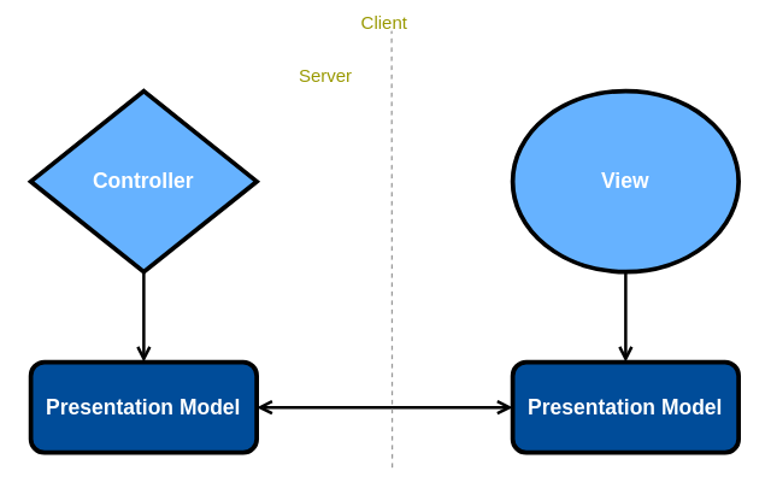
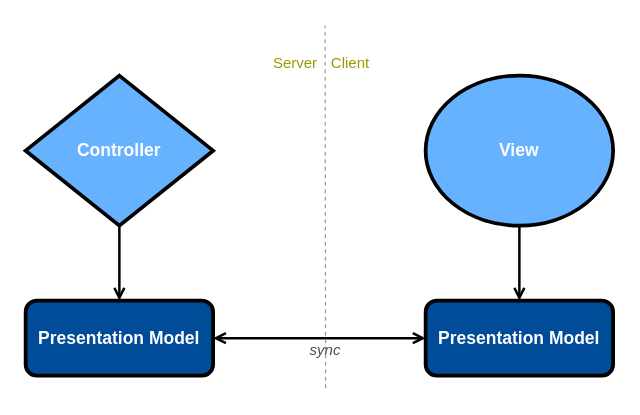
  <mxCell id="0" />
  <mxCell id="1" parent="0" />
  <mxCell id="2" value="&lt;font color=&quot;#ffffff&quot; size=&quot;1&quot;&gt;&lt;b style=&quot;font-size: 14px&quot;&gt;Controller&lt;/b&gt;&lt;/font&gt;" style="rhombus;whiteSpace=wrap;html=1;strokeWidth=3;fillColor=#66B2FF;" vertex="1" parent="1"><mxGeometry x="20" y="60" width="150" height="120" as="geometry" /></mxCell>
  <mxCell id="3" value="" style="endArrow=open;html=1;endFill=0;strokeWidth=2;entryX=0.5;entryY=0;entryDx=0;entryDy=0;exitX=0.5;exitY=1;exitDx=0;exitDy=0;" edge="1" parent="1" source="2" target="4"><mxGeometry width="50" height="50" relative="1" as="geometry"><mxPoint x="507" y="-40" as="sourcePoint" /><mxPoint x="378" y="20" as="targetPoint" /><Array as="points" /></mxGeometry></mxCell>
  <mxCell id="4" value="&lt;font color=&quot;#ffffff&quot;&gt;&lt;span style=&quot;font-size: 14px&quot;&gt;&lt;b&gt;Presentation Model&lt;/b&gt;&lt;/span&gt;&lt;/font&gt;" style="rounded=1;whiteSpace=wrap;html=1;strokeWidth=3;fillColor=#004C99;" vertex="1" parent="1"><mxGeometry x="20" y="240" width="150" height="60" as="geometry" /></mxCell>
  <mxCell id="5" value="&lt;font color=&quot;#ffffff&quot;&gt;&lt;span style=&quot;font-size: 14px&quot;&gt;&lt;b&gt;Presentation Model&lt;/b&gt;&lt;/span&gt;&lt;/font&gt;" style="rounded=1;whiteSpace=wrap;html=1;strokeWidth=3;fillColor=#004C99;" vertex="1" parent="1"><mxGeometry x="340" y="240" width="150" height="60" as="geometry" /></mxCell>
  <mxCell id="6" value="&lt;font color=&quot;#ffffff&quot; size=&quot;1&quot;&gt;&lt;b style=&quot;font-size: 14px&quot;&gt;View&lt;/b&gt;&lt;/font&gt;" style="ellipse;whiteSpace=wrap;html=1;strokeWidth=3;fillColor=#66B2FF;" vertex="1" parent="1"><mxGeometry x="340" y="60" width="150" height="120" as="geometry" /></mxCell>
  <mxCell id="7" value="" style="endArrow=open;html=1;endFill=0;strokeWidth=2;entryX=0.5;entryY=0;entryDx=0;entryDy=0;exitX=0.5;exitY=1;exitDx=0;exitDy=0;" edge="1" parent="1" source="6" target="5"><mxGeometry width="50" height="50" relative="1" as="geometry"><mxPoint x="105" y="190" as="sourcePoint" /><mxPoint x="105" y="250" as="targetPoint" /><Array as="points" /></mxGeometry></mxCell>
  <mxCell id="8" value="" style="endArrow=open;html=1;endFill=0;strokeWidth=2;entryX=1;entryY=0.5;entryDx=0;entryDy=0;exitX=0;exitY=0.5;exitDx=0;exitDy=0;startArrow=open;startFill=0;" edge="1" parent="1" source="5" target="4"><mxGeometry width="50" height="50" relative="1" as="geometry"><mxPoint x="115" y="200" as="sourcePoint" /><mxPoint x="115" y="260" as="targetPoint" /><Array as="points" /></mxGeometry></mxCell>
+ <mxCell id="9" value="sync" style="text;html=1;strokeColor=none;fillColor=none;align=center;verticalAlign=middle;whiteSpace=wrap;rounded=0;fontColor=#4D4D4D;fontStyle=2" vertex="1" parent="1"><mxGeometry x="240" y="270" width="40" height="20" as="geometry" /></mxCell>
  <mxCell id="10" value="" style="endArrow=none;dashed=1;html=1;fontColor=#4D4D4D;strokeColor=#999999;" edge="1" parent="1"><mxGeometry width="50" height="50" relative="1" as="geometry"><mxPoint x="260" y="310" as="sourcePoint" /><mxPoint x="259.58" y="20" as="targetPoint" /></mxGeometry></mxCell>
- <mxCell id="11" value="Client" style="text;html=1;strokeColor=none;fillColor=none;align=center;verticalAlign=middle;whiteSpace=wrap;rounded=0;fontColor=#999900;fontStyle=0" vertex="1" parent="1"><mxGeometry x="235" y="5" width="40" height="20" as="geometry" /></mxCell>
- <mxCell id="12" value="Server" style="text;html=1;strokeColor=none;fillColor=none;align=center;verticalAlign=middle;whiteSpace=wrap;rounded=0;fontColor=#999900;fontStyle=0" vertex="1" parent="1"><mxGeometry x="196" y="40" width="40" height="20" as="geometry" /></mxCell>
+ <mxCell id="11" value="Client" style="text;html=1;strokeColor=none;fillColor=none;align=center;verticalAlign=middle;whiteSpace=wrap;rounded=0;fontColor=#999900;fontStyle=0" vertex="1" parent="1"><mxGeometry x="260" y="40" width="40" height="20" as="geometry" /></mxCell>
+ <mxCell id="12" value="Server" style="text;html=1;strokeColor=none;fillColor=none;align=center;verticalAlign=middle;whiteSpace=wrap;rounded=0;fontColor=#999900;fontStyle=0" vertex="1" parent="1"><mxGeometry x="216" y="40" width="40" height="20" as="geometry" /></mxCell>
